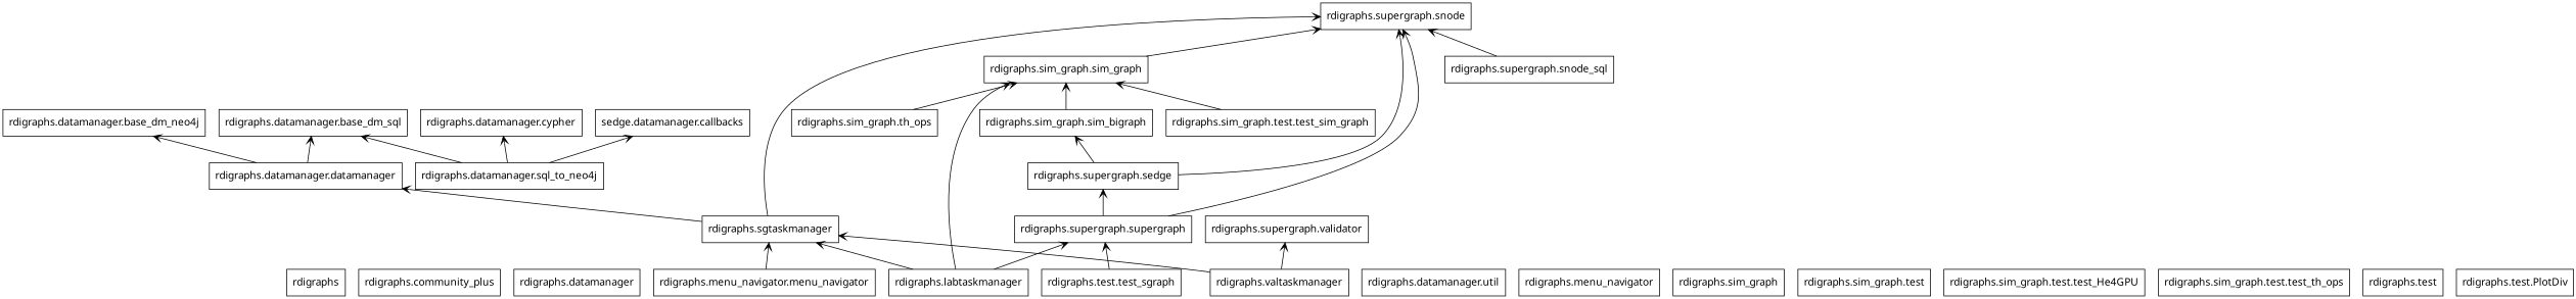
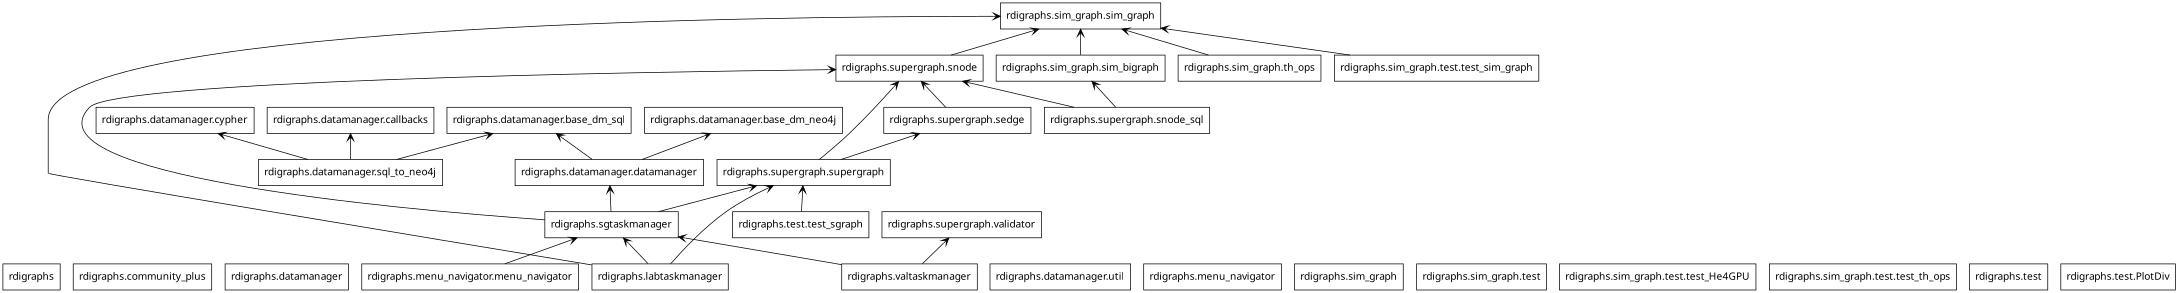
  digraph {
    fontname="Noto Sans"
    rankdir=BT
    node [color=black fontname="Noto Sans" shape=box style=solid]
    edge [arrowhead=open arrowtail=none fontname="Noto Sans"]
    n1 [label=rdigraphs]
    n2 [label="rdigraphs.community_plus"]
    n3 [label="rdigraphs.datamanager"]
    n4 [label="rdigraphs.datamanager.base_dm_neo4j"]
    n5 [label="rdigraphs.datamanager.base_dm_sql"]
-   n6 [label="sedge.datamanager.callbacks"]
+   n6 [label="rdigraphs.datamanager.callbacks"]
    n7 [label="rdigraphs.datamanager.cypher"]
    n8 [label="rdigraphs.datamanager.datamanager"]
    n9 [label="rdigraphs.datamanager.sql_to_neo4j"]
    n10 [label="rdigraphs.datamanager.util"]
    n11 [label="rdigraphs.labtaskmanager"]
    n12 [label="rdigraphs.sgtaskmanager"]
    n13 [label="rdigraphs.sim_graph.sim_graph"]
    n14 [label="rdigraphs.supergraph.supergraph"]
    n15 [label="rdigraphs.supergraph.snode"]
    n16 [label="rdigraphs.supergraph.sedge"]
    n17 [label="rdigraphs.menu_navigator"]
    n18 [label="rdigraphs.menu_navigator.menu_navigator"]
    n19 [label="rdigraphs.sim_graph"]
    n20 [label="rdigraphs.sim_graph.sim_bigraph"]
    n21 [label="rdigraphs.sim_graph.th_ops"]
    n22 [label="rdigraphs.sim_graph.test"]
    n23 [label="rdigraphs.sim_graph.test.test_He4GPU"]
    n24 [label="rdigraphs.sim_graph.test.test_sim_graph"]
    n25 [label="rdigraphs.sim_graph.test.test_th_ops"]
    n26 [label="rdigraphs.supergraph.snode_sql"]
    n27 [label="rdigraphs.supergraph.validator"]
    n28 [label="rdigraphs.test"]
    n29 [label="rdigraphs.test.PlotDiv"]
    n30 [label="rdigraphs.test.test_sgraph"]
    n31 [label="rdigraphs.valtaskmanager"]
    n8 -> n4
    n8 -> n5
    n9 -> n5
    n9 -> n6
    n9 -> n7
    n11 -> n12
    n11 -> n13
    n11 -> n14
    n12 -> n8
+   n12 -> n14
    n12 -> n15
    n14 -> n15
    n14 -> n16
-   n13 -> n15
+   n15 -> n13
    n16 -> n15
-   n16 -> n20
+   n26 -> n20
    n18 -> n12
    n20 -> n13
    n21 -> n13
    n24 -> n13
    n26 -> n15
    n30 -> n14
    n31 -> n12
    n31 -> n27
  }
